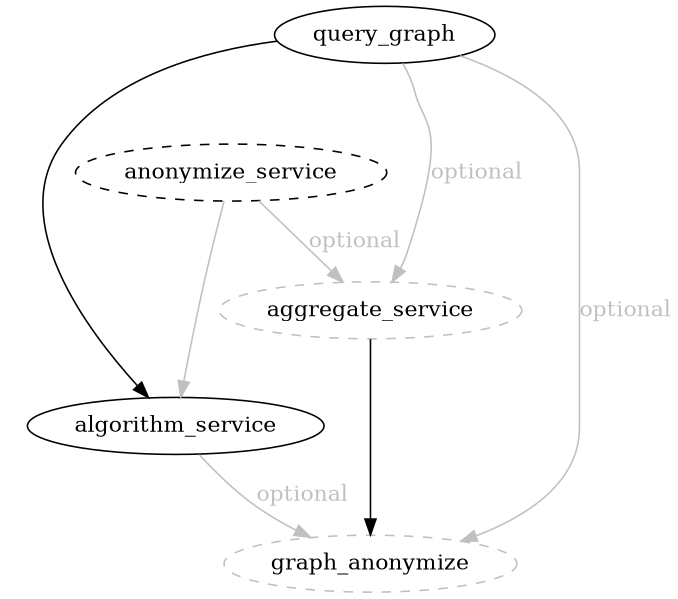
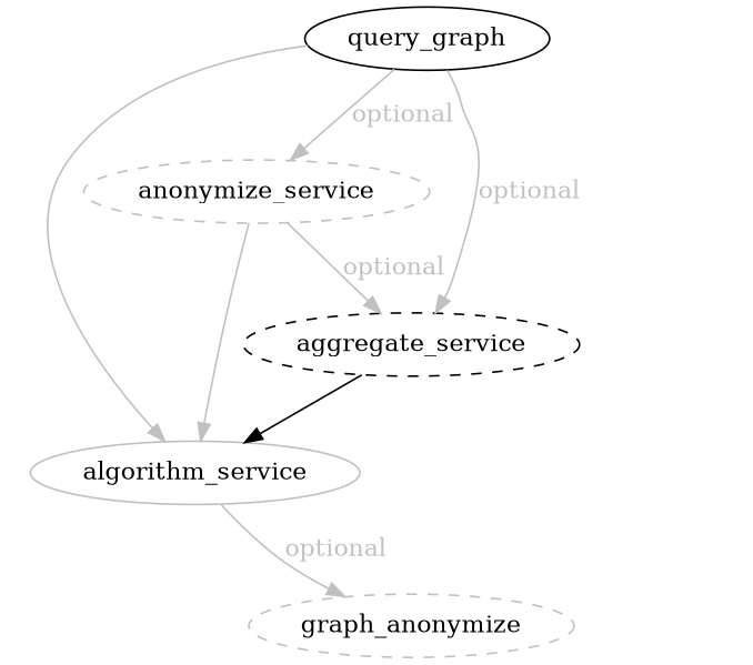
  digraph {
    node [color=gray style=dashed]
    edge [color=gray fontcolor=gray]
    n1 [color=black label=query_graph style=solid]
-   algorithm_service [color=black style=solid]
-   anonymize_service [color=black]
-   aggregate_service
+   algorithm_service [style=solid]
+   anonymize_service
+   aggregate_service [color=black]
    n5 [label=graph_anonymize]
-   n1 -> algorithm_service [color="" fontcolor=""]
-   n1 -> n5 [label=optional]
+   n1 -> algorithm_service [fontcolor=""]
+   n1 -> anonymize_service [label=optional]
    n1 -> aggregate_service [label=optional]
    algorithm_service -> n5 [label=optional]
    anonymize_service -> algorithm_service [fontcolor=""]
    anonymize_service -> aggregate_service [label=optional]
-   aggregate_service -> n5 [color="" fontcolor=""]
+   aggregate_service -> algorithm_service [color="" fontcolor=""]
  }
